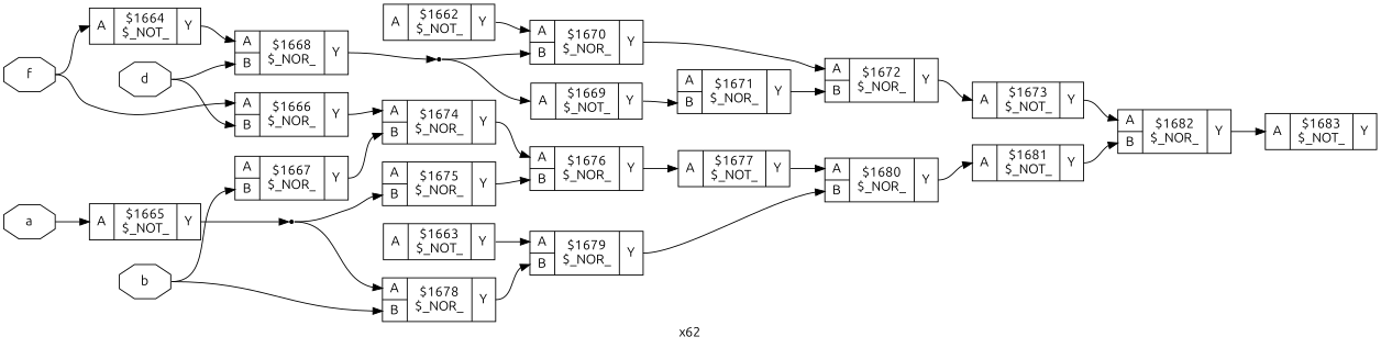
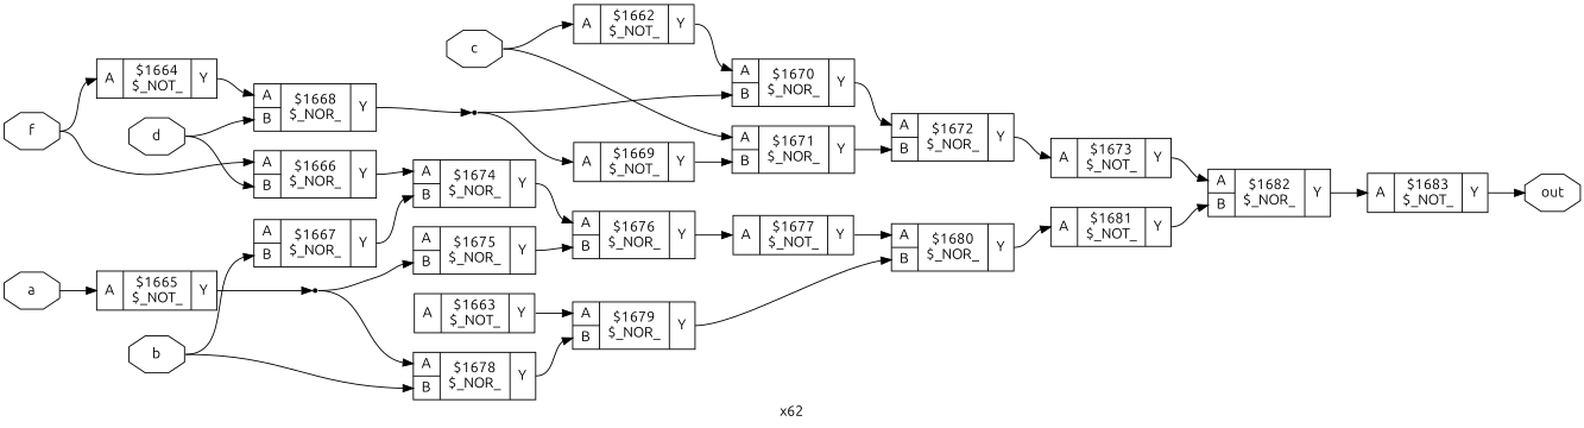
  digraph {
    fontname=Ubuntu
    label=x62
    rankdir=LR
    remincross=true
    node [fontname=Ubuntu shape=record]
    edge [color=black fontname=Ubuntu headport="p29:w" tailport="p30:e"]
    n22 [color=black fontcolor=black label=a shape=octagon]
    c34 [label="{{<p29> A}|$1665\n$_NOT_|{<p30> Y}}"]
    n2 [shape=point]
    n23 [color=black fontcolor=black label=b shape=octagon]
    c37 [label="{{<p29> A|<p35> B}|$1667\n$_NOR_|{<p30> Y}}"]
    c48 [label="{{<p29> A|<p35> B}|$1678\n$_NOR_|{<p30> Y}}"]
    c44 [label="{{<p29> A|<p35> B}|$1674\n$_NOR_|{<p30> Y}}"]
    c49 [label="{{<p29> A|<p35> B}|$1679\n$_NOR_|{<p30> Y}}"]
+   n24 [color=black fontcolor=black label=c shape=octagon]
    c31 [label="{{<p29> A}|$1662\n$_NOT_|{<p30> Y}}"]
    c41 [label="{{<p29> A|<p35> B}|$1671\n$_NOR_|{<p30> Y}}"]
    c40 [label="{{<p29> A|<p35> B}|$1670\n$_NOR_|{<p30> Y}}"]
    c42 [label="{{<p29> A|<p35> B}|$1672\n$_NOR_|{<p30> Y}}"]
    n25 [color=black fontcolor=black label=d shape=octagon]
    c36 [label="{{<p29> A|<p35> B}|$1666\n$_NOR_|{<p30> Y}}"]
    c38 [label="{{<p29> A|<p35> B}|$1668\n$_NOR_|{<p30> Y}}"]
    n5 [shape=point]
    c32 [label="{{<p29> A}|$1663\n$_NOT_|{<p30> Y}}"]
    c45 [label="{{<p29> A|<p35> B}|$1675\n$_NOR_|{<p30> Y}}"]
    c46 [label="{{<p29> A|<p35> B}|$1676\n$_NOR_|{<p30> Y}}"]
    n27 [color=black fontcolor=black label=f shape=octagon]
    c33 [label="{{<p29> A}|$1664\n$_NOT_|{<p30> Y}}"]
+   n28 [color=black fontcolor=black label=out shape=octagon]
    c50 [label="{{<p29> A|<p35> B}|$1680\n$_NOR_|{<p30> Y}}"]
    c39 [label="{{<p29> A}|$1669\n$_NOT_|{<p30> Y}}"]
    c43 [label="{{<p29> A}|$1673\n$_NOT_|{<p30> Y}}"]
    c52 [label="{{<p29> A|<p35> B}|$1682\n$_NOR_|{<p30> Y}}"]
    c53 [label="{{<p29> A}|$1683\n$_NOT_|{<p30> Y}}"]
    c47 [label="{{<p29> A}|$1677\n$_NOT_|{<p30> Y}}"]
    c51 [label="{{<p29> A}|$1681\n$_NOT_|{<p30> Y}}"]
    n22 -> c34 [tailport=e]
    c34 -> n2 [headport=w]
    n2 -> c48 [tailport=e]
    n2 -> c45 [headport="p35:w" tailport=e]
    n23 -> c37 [headport="p35:w" tailport=e]
    n23 -> c48 [headport="p35:w" tailport=e]
    c37 -> c44 [headport="p35:w"]
    c48 -> c49 [headport="p35:w"]
    c44 -> c46
    c49 -> c50 [headport="p35:w"]
+   n24 -> c31 [tailport=e]
+   n24 -> c41 [tailport=e]
    c31 -> c40
    c41 -> c42 [headport="p35:w"]
    c40 -> c42
    c42 -> c43
    n25 -> c36 [headport="p35:w" tailport=e]
    n25 -> c38 [headport="p35:w" tailport=e]
    c36 -> c44
    c38 -> n5 [headport=w]
    n5 -> c40 [headport="p35:w" tailport=e]
    n5 -> c39 [tailport=e]
    c32 -> c49
    c45 -> c46 [headport="p35:w"]
    c46 -> c47
    n27 -> c36 [tailport=e]
    n27 -> c33 [tailport=e]
    c33 -> c38
    c50 -> c51
    c39 -> c41 [headport="p35:w"]
    c43 -> c52
    c52 -> c53
+   c53 -> n28 [headport=w]
    c47 -> c50
    c51 -> c52 [headport="p35:w"]
  }
